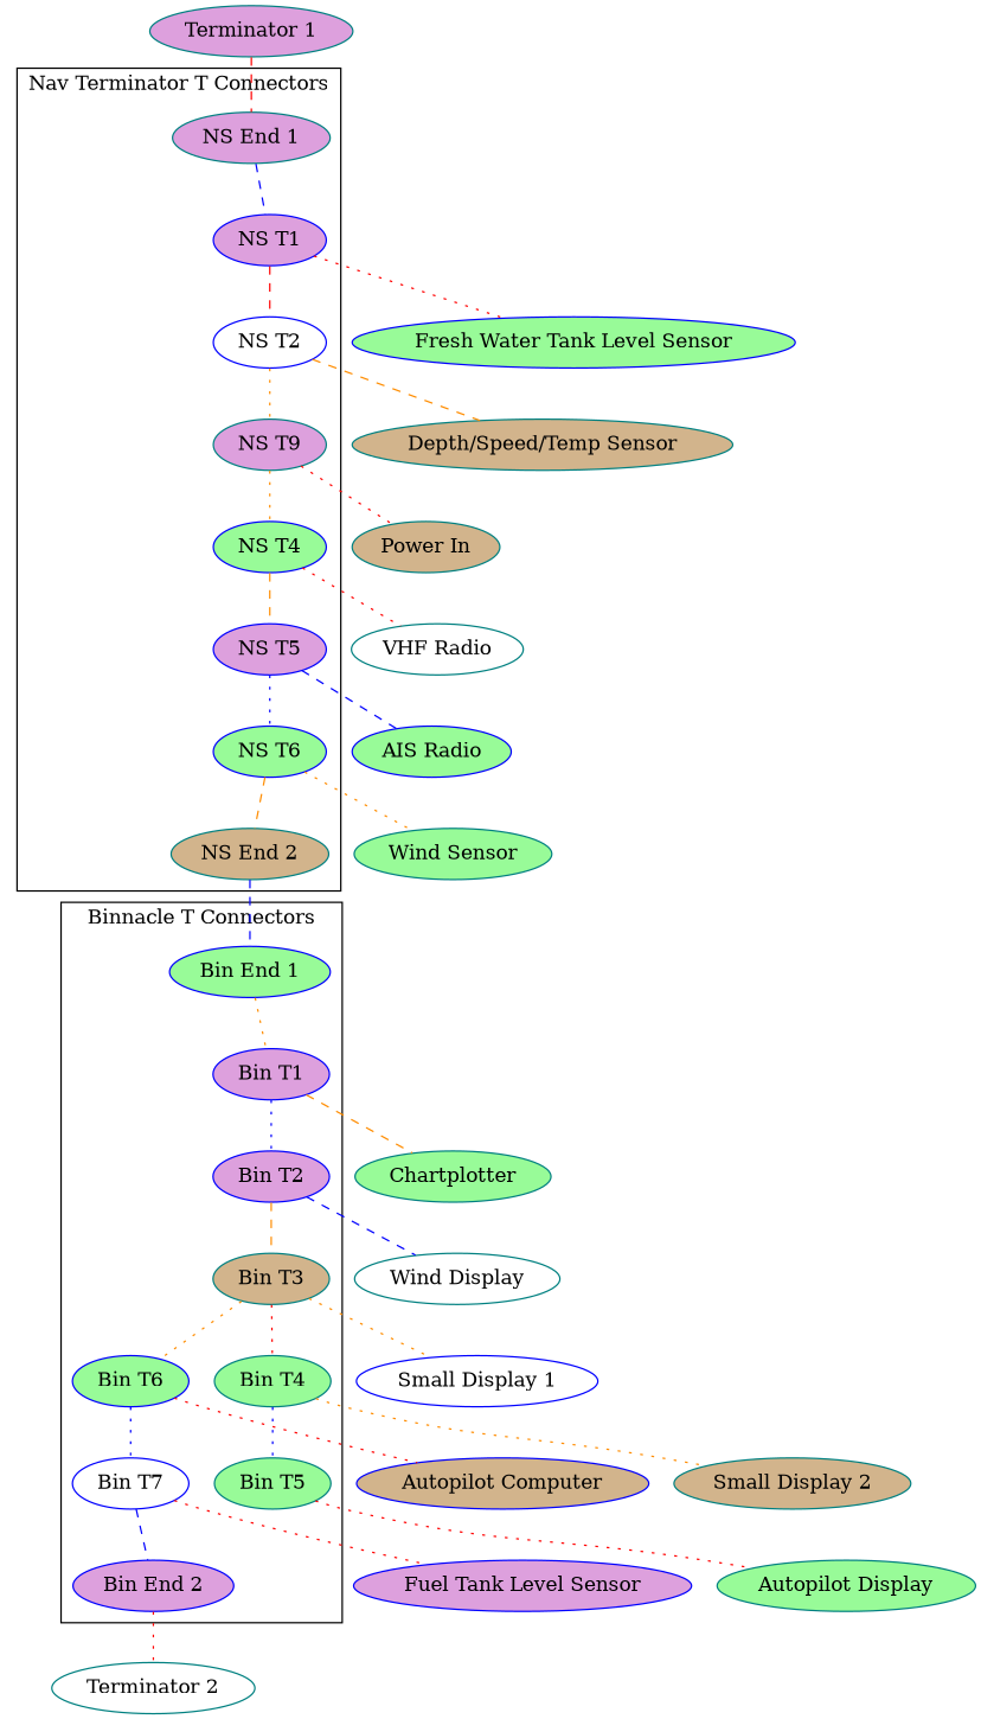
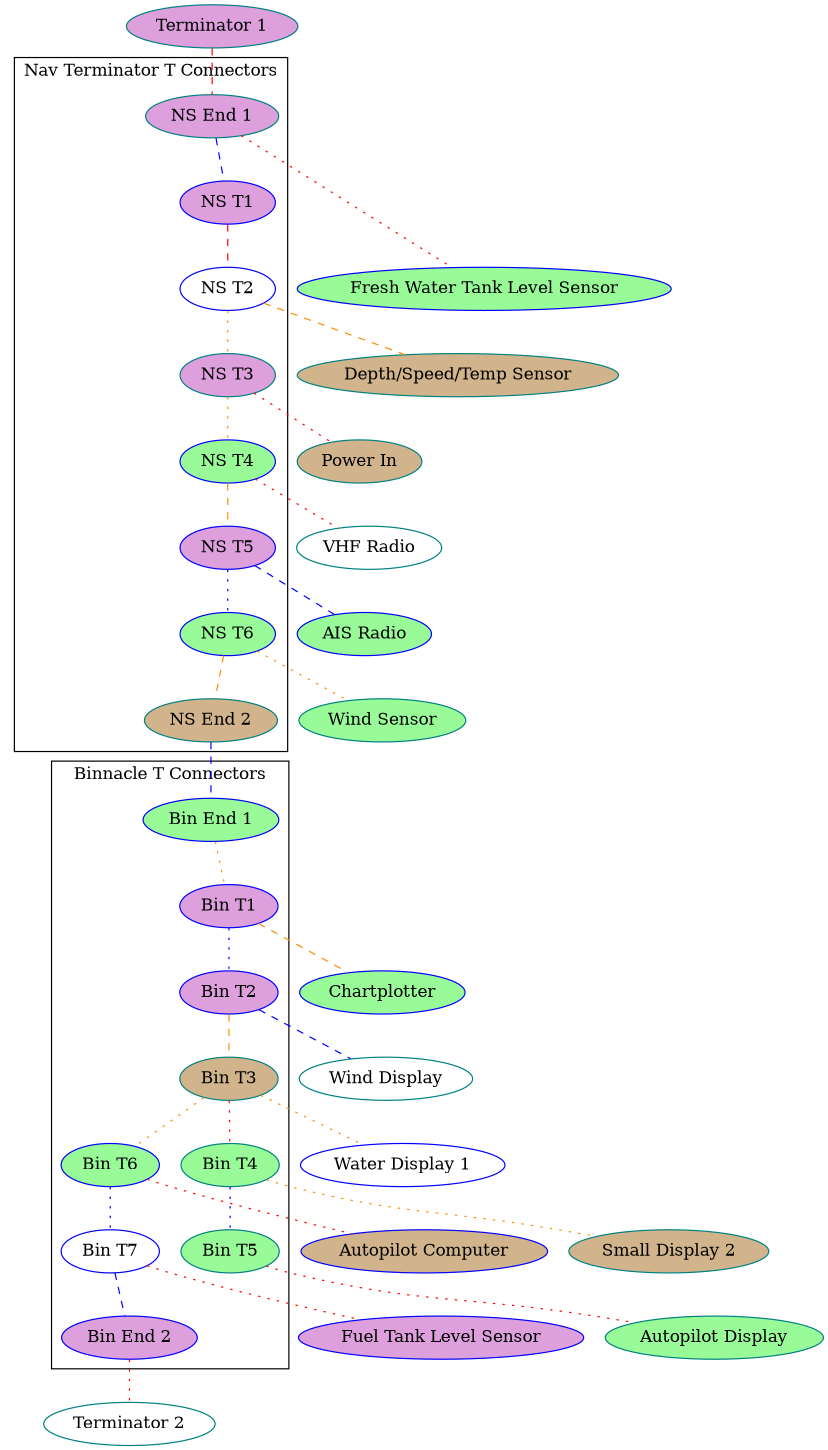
  graph {
    node [color=teal fillcolor=palegreen style=filled]
    edge [color=darkorange style=dotted]
    "NS End 1" [fillcolor=plum]
    "NS T1" [color=blue fillcolor=plum]
    "NS T2" [color=blue fillcolor=white]
-   "NS T3" [fillcolor=plum label="NS T9"]
+   "NS T3" [fillcolor=plum]
    "NS T4" [color=blue]
    "NS T5" [color=blue fillcolor=plum]
    "NS T6" [color=blue]
    "NS End 2" [fillcolor=tan]
    "Bin End 1" [color=blue]
    "Bin T1" [color=blue fillcolor=plum]
    "Bin T2" [color=blue fillcolor=plum]
    "Bin T3" [fillcolor=tan]
    "Bin T4"
    "Bin T5"
    "Bin T6" [color=blue]
    "Bin T7" [color=blue fillcolor=white]
    "Bin End 2" [color=blue fillcolor=plum]
    "Fresh Water Tank Level Sensor" [color=blue]
    "Depth/Speed/Temp Sensor" [fillcolor=tan]
    "Power In" [fillcolor=tan]
    "VHF Radio" [fillcolor=white]
    "AIS Radio" [color=blue]
    "Wind Sensor"
-   Chartplotter
+   Chartplotter [color=blue]
    "Wind Display" [fillcolor=white]
-   "Small Display 1" [color=blue fillcolor=white]
+   "Small Display 1" [color=blue fillcolor=white label="Water Display 1"]
    "Small Display 2" [fillcolor=tan]
    "Autopilot Display"
    "Autopilot Computer" [color=blue fillcolor=tan]
    "Fuel Tank Level Sensor" [color=blue fillcolor=plum]
    "Terminator 2" [fillcolor=white]
    "Terminator 1" [fillcolor=plum]
    subgraph cluster_1 {
      label="Nav Terminator T Connectors"
      "NS End 1"
      "NS T1"
      "NS T2"
      "NS T3"
      "NS T4"
      "NS T5"
      "NS T6"
      "NS End 2"
    }
    subgraph cluster_2 {
      label="Binnacle T Connectors"
      "Bin End 1"
      "Bin T1"
      "Bin T2"
      "Bin T3"
      "Bin T4"
      "Bin T5"
      "Bin T6"
      "Bin T7"
      "Bin End 2"
    }
    "NS End 1" -- "NS T1" [color=blue style=dashed]
    "NS T1" -- "NS T2" [color=red style=dashed]
-   "NS T1" -- "Fresh Water Tank Level Sensor" [color=red]
+   "NS End 1" -- "Fresh Water Tank Level Sensor" [color=red]
    "NS T2" -- "NS T3"
    "NS T2" -- "Depth/Speed/Temp Sensor" [style=dashed]
    "NS T3" -- "NS T4"
    "NS T3" -- "Power In" [color=red]
    "NS T4" -- "NS T5" [style=dashed]
    "NS T4" -- "VHF Radio" [color=red]
    "NS T5" -- "NS T6" [color=blue]
    "NS T5" -- "AIS Radio" [color=blue style=dashed]
    "NS T6" -- "NS End 2" [style=dashed]
    "NS T6" -- "Wind Sensor"
    "NS End 2" -- "Bin End 1" [color=blue style=dashed]
    "Bin End 1" -- "Bin T1"
    "Bin T1" -- "Bin T2" [color=blue]
    "Bin T1" -- Chartplotter [style=dashed]
    "Bin T2" -- "Bin T3" [style=dashed]
    "Bin T2" -- "Wind Display" [color=blue style=dashed]
    "Bin T3" -- "Bin T4" [color=red]
    "Bin T3" -- "Bin T6"
    "Bin T3" -- "Small Display 1"
    "Bin T4" -- "Bin T5" [color=blue]
    "Bin T4" -- "Small Display 2"
    "Bin T5" -- "Autopilot Display" [color=red]
    "Bin T6" -- "Bin T7" [color=blue]
    "Bin T6" -- "Autopilot Computer" [color=red]
    "Bin T7" -- "Bin End 2" [color=blue style=dashed]
    "Bin T7" -- "Fuel Tank Level Sensor" [color=red]
    "Bin End 2" -- "Terminator 2" [color=red]
    "Terminator 1" -- "NS End 1" [color=red style=dashed]
  }
